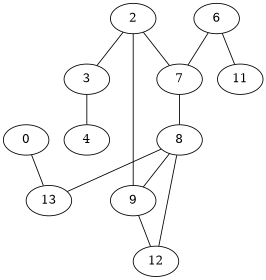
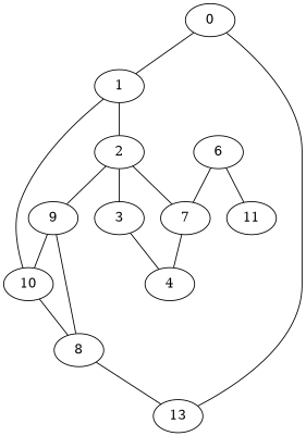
  graph {
    0
+   1
    13
    2
-   10 [label=12]
+   10
    3
    7
    9
    8
    6
    11
    4
+   0 -- 1
    0 -- 13
+   1 -- 2
+   1 -- 10
    2 -- 3
    2 -- 7
    2 -- 9
    10 -- 8
    3 -- 4
-   7 -- 8
+   7 -- 4
    9 -- 10
    8 -- 13
    8 -- 9
    6 -- 7
    6 -- 11
  }
